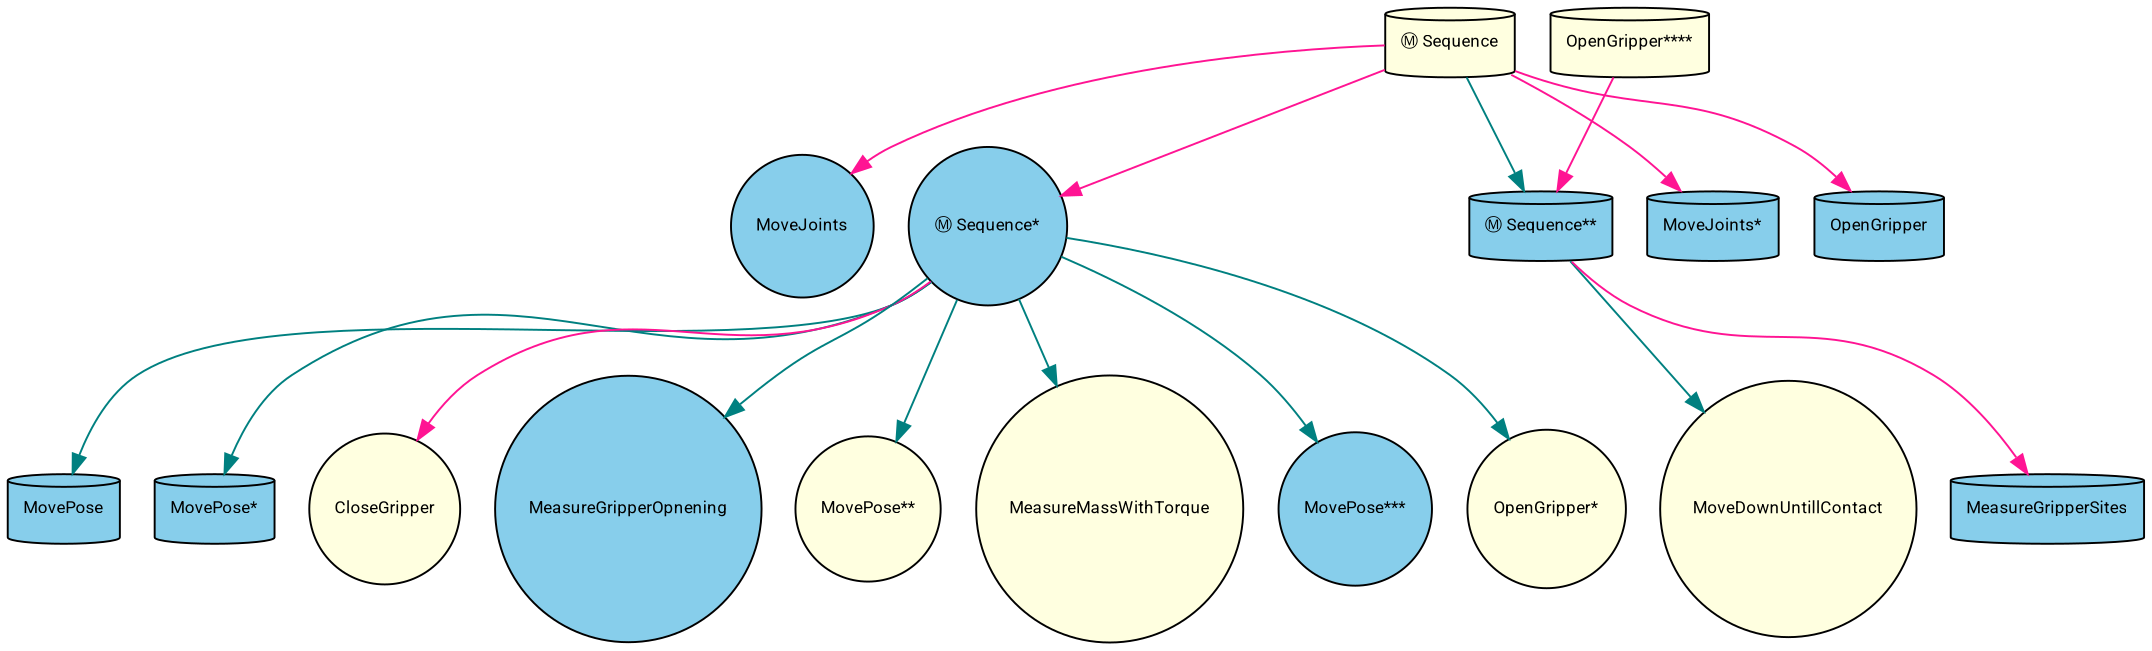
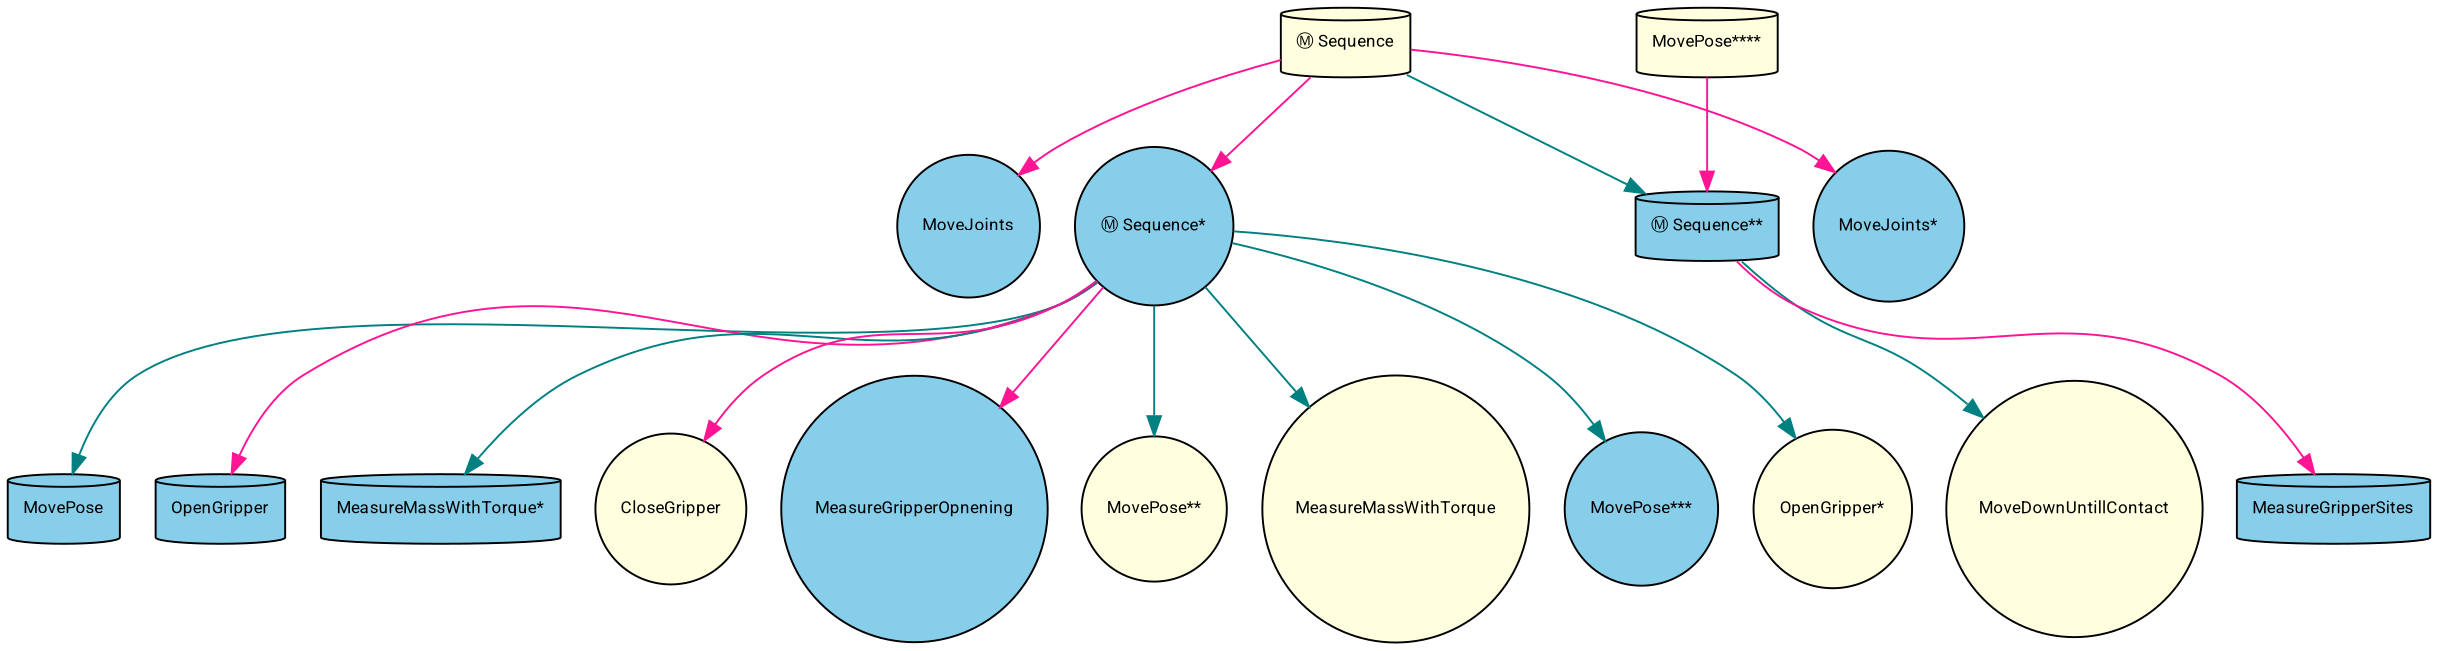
  digraph {
    fontname=Roboto
    ordering=out
    node [fillcolor=skyblue fontcolor=black fontname=Roboto fontsize=9 shape=circle style=filled]
    edge [color=teal fontname=Roboto]
    n1 [fillcolor=lightyellow label="Ⓜ Sequence" shape=cylinder]
    n2 [label=MoveJoints]
    n3 [label="Ⓜ Sequence*"]
    n4 [label="Ⓜ Sequence**" shape=cylinder]
-   n5 [label="MoveJoints*" shape=cylinder]
+   n5 [label="MoveJoints*"]
    n6 [label=MovePose shape=cylinder]
    n7 [label=OpenGripper shape=cylinder]
-   n8 [label="MovePose*" shape=cylinder]
+   n8 [label="MeasureMassWithTorque*" shape=cylinder]
    n9 [fillcolor=lightyellow label=CloseGripper]
    n10 [label=MeasureGripperOpnening]
    n11 [fillcolor=lightyellow label="MovePose**"]
    n12 [fillcolor=lightyellow label=MeasureMassWithTorque]
    n13 [label="MovePose***"]
    n14 [fillcolor=lightyellow label="OpenGripper*"]
    n15 [fillcolor=lightyellow label=MoveDownUntillContact]
    n16 [label=MeasureGripperSites shape=cylinder]
-   n17 [fillcolor=lightyellow label="OpenGripper****" shape=cylinder]
+   n17 [fillcolor=lightyellow label="MovePose****" shape=cylinder]
    n1 -> n2 [color=deeppink]
    n1 -> n3 [color=deeppink]
    n1 -> n4
    n1 -> n5 [color=deeppink]
    n3 -> n6
-   n1 -> n7 [color=deeppink]
+   n3 -> n7 [color=deeppink]
    n3 -> n8
    n3 -> n9 [color=deeppink]
-   n3 -> n10
+   n3 -> n10 [color=deeppink]
    n3 -> n11
    n3 -> n12
    n3 -> n13
    n3 -> n14
    n4 -> n15
    n4 -> n16 [color=deeppink]
    n17 -> n4 [color=deeppink]
  }
